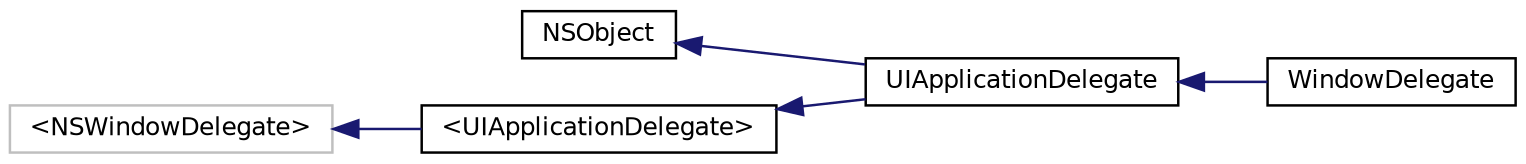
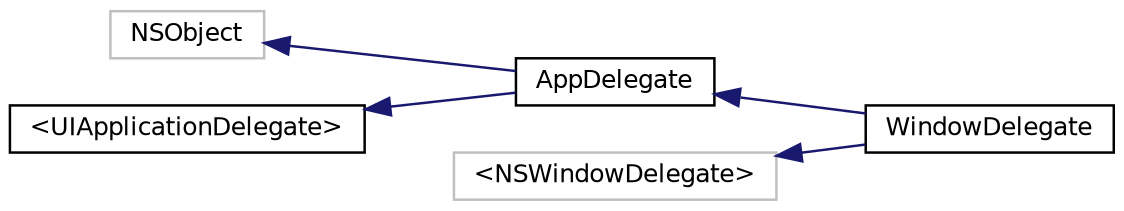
  digraph {
    rankdir=LR
    node [color=black fillcolor=white fontname=Helvetica fontsize=10 shape=record style=filled]
    edge [color=midnightblue dir=back fontname=Helvetica fontsize=10 labelfontname=Helvetica labelfontsize=10 style=solid]
-   n1 [height=0.2 label=NSObject width=0.4]
-   n2 [height=0.2 label=UIApplicationDelegate width=0.4]
+   n1 [color=grey75 height=0.2 label=NSObject width=0.4]
+   n2 [height=0.2 label=AppDelegate width=0.4]
    n3 [height=0.2 label=WindowDelegate width=0.4]
    n4 [color=grey75 height=0.2 label="\<NSWindowDelegate\>" width=0.4]
    n5 [height=0.2 label="\<UIApplicationDelegate\>" width=0.4]
    n1 -> n2
    n2 -> n3
-   n4 -> n5
+   n4 -> n3
    n5 -> n2
  }
